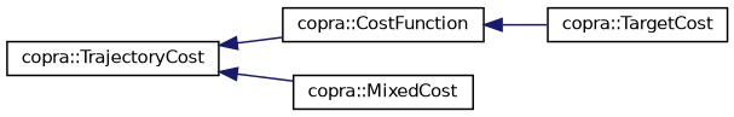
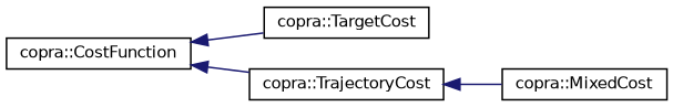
  digraph {
    rankdir=LR
    node [color=black fillcolor=white fontname=Helvetica fontsize=10 shape=record style=filled]
    edge [color=midnightblue dir=back fontname=Helvetica fontsize=10 labelfontname=Helvetica labelfontsize=10 style=solid]
    n1 [height=0.2 label="copra::CostFunction" width=0.4]
    n2 [height=0.2 label="copra::TargetCost" width=0.4]
    n3 [height=0.2 label="copra::TrajectoryCost" width=0.4]
    n4 [height=0.2 label="copra::MixedCost" width=0.4]
    n1 -> n2
-   n3 -> n1
+   n1 -> n3
    n3 -> n4
  }
